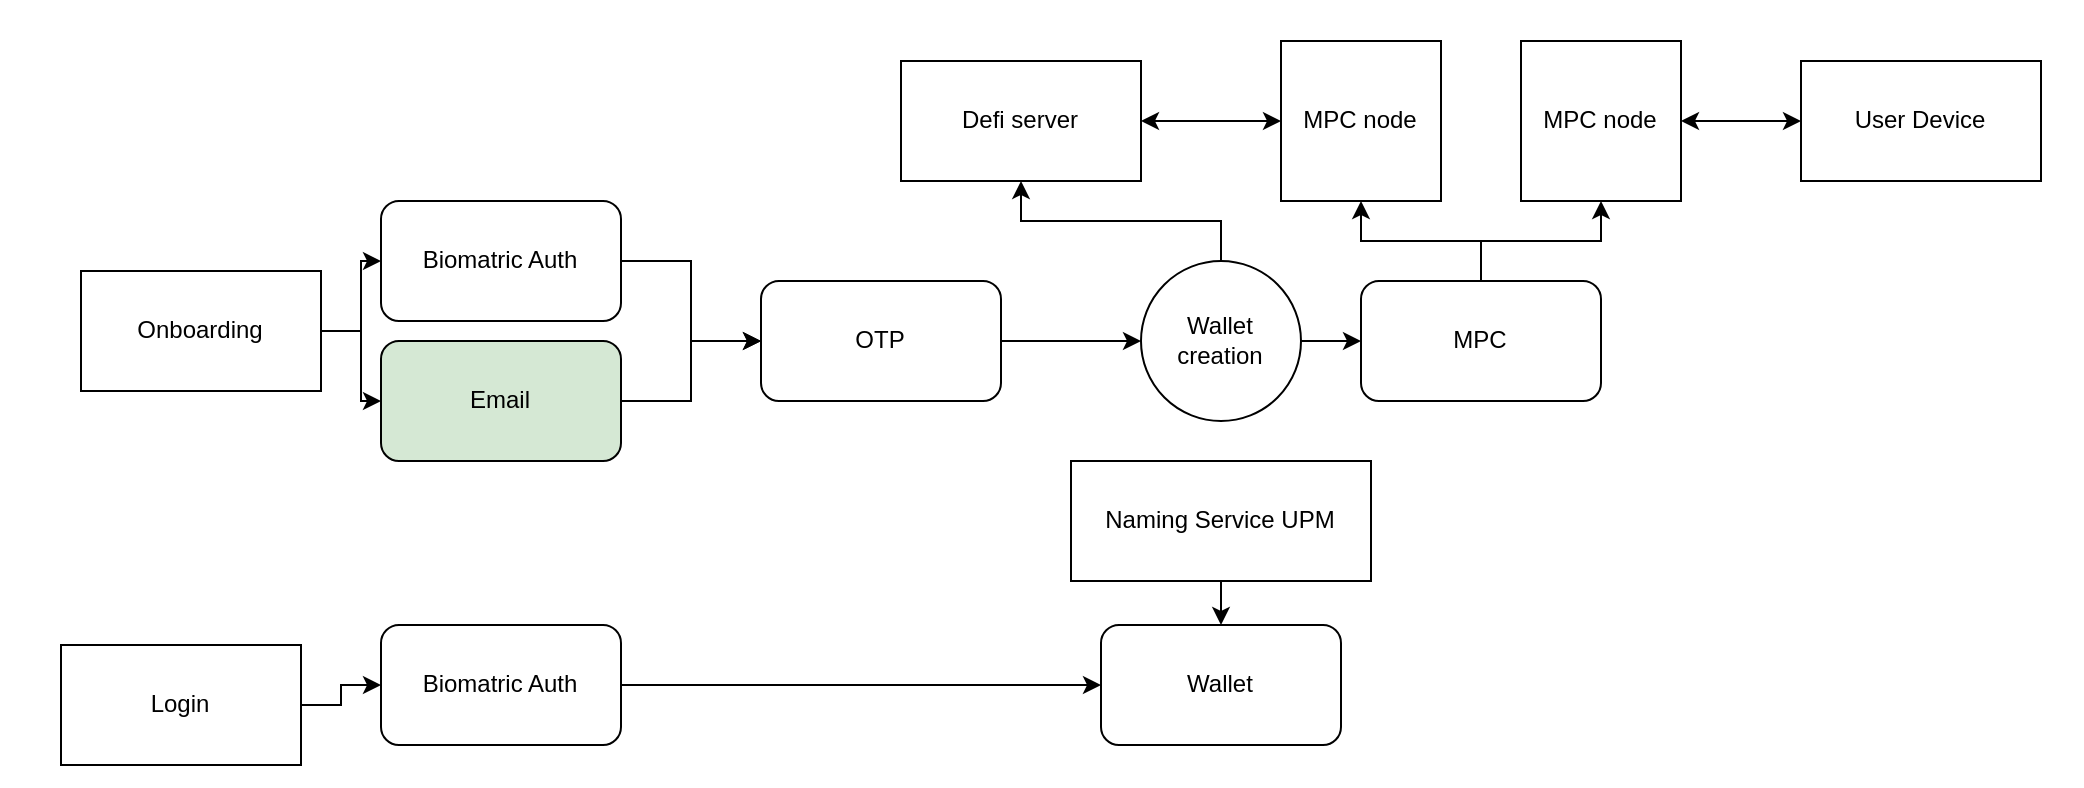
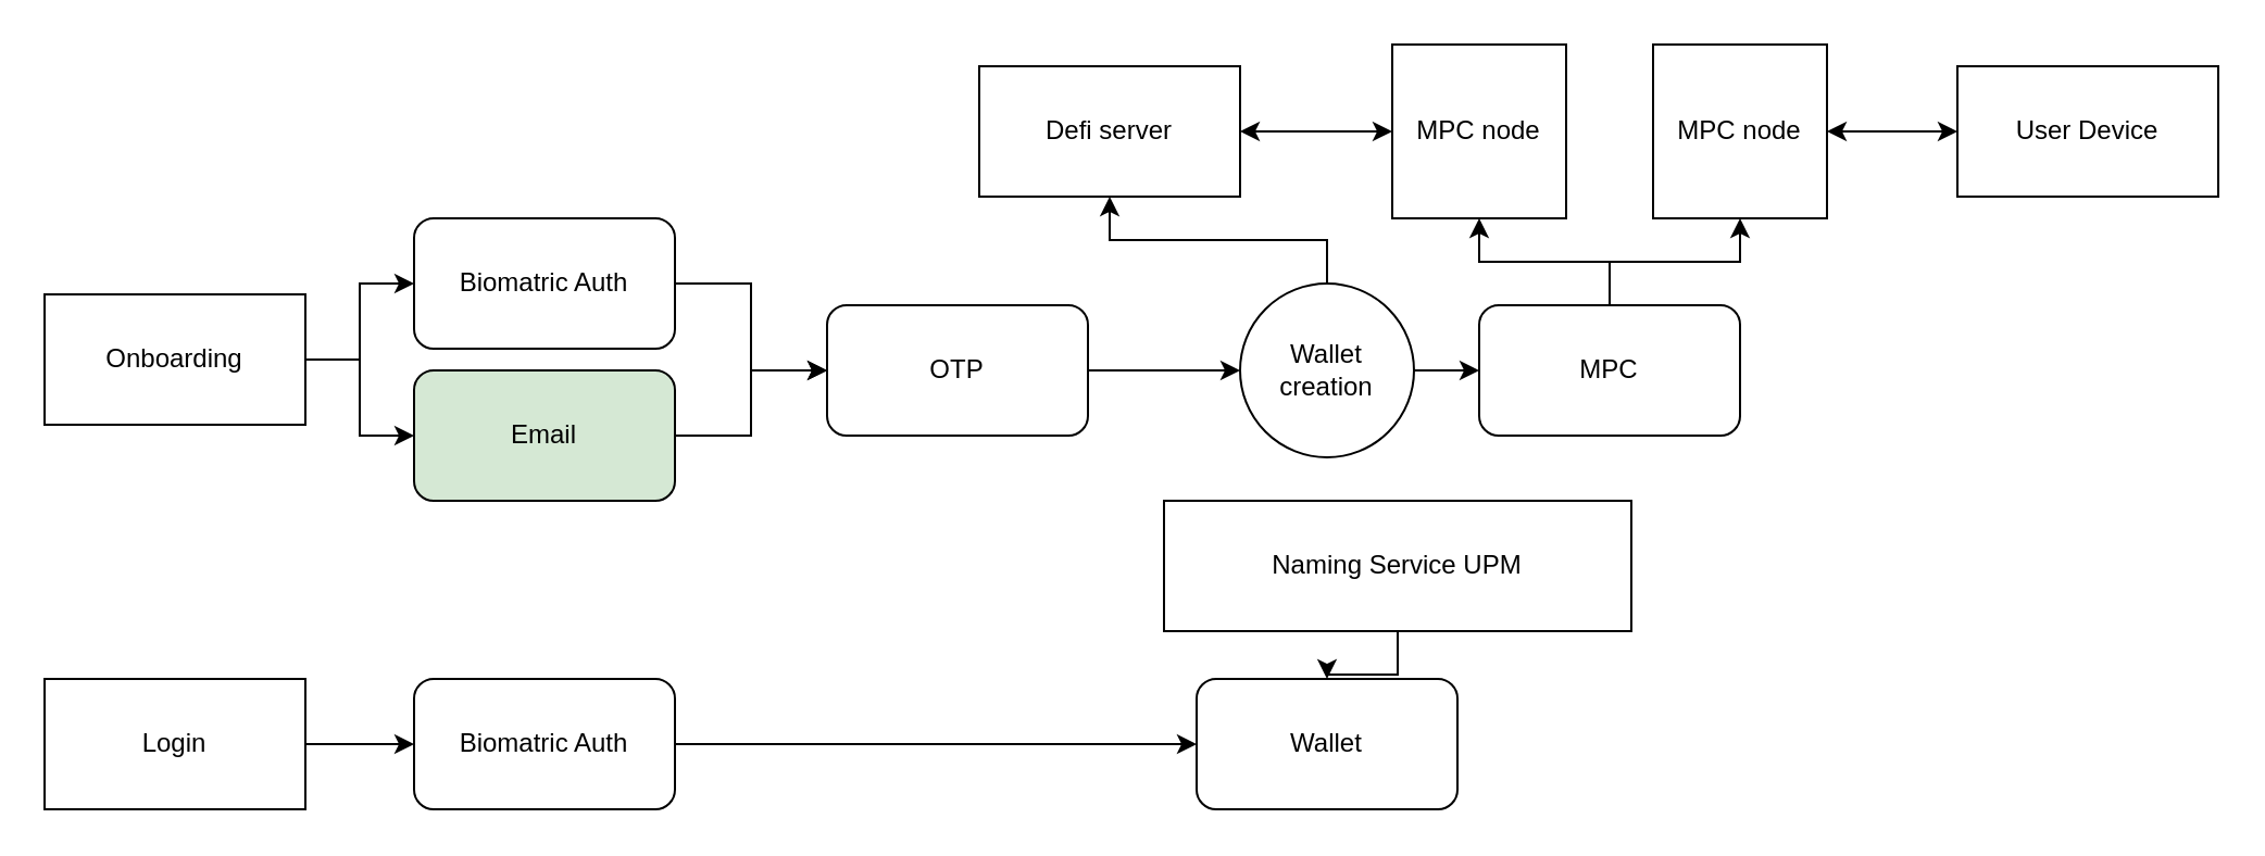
  <mxCell id="0" />
  <mxCell id="1" parent="0" />
  <mxCell id="2" style="edgeStyle=orthogonalEdgeStyle;rounded=0;orthogonalLoop=1;jettySize=auto;html=1;entryX=0;entryY=0.5;entryDx=0;entryDy=0;" edge="1" parent="1" source="4" target="8"><mxGeometry relative="1" as="geometry" /></mxCell>
  <mxCell id="3" style="edgeStyle=orthogonalEdgeStyle;rounded=0;orthogonalLoop=1;jettySize=auto;html=1;entryX=0;entryY=0.5;entryDx=0;entryDy=0;" edge="1" parent="1" source="4" target="6"><mxGeometry relative="1" as="geometry" /></mxCell>
- <mxCell id="4" value="Onboarding" style="rounded=0;whiteSpace=wrap;html=1;" vertex="1" parent="1"><mxGeometry x="40" y="135" width="120" height="60" as="geometry" /></mxCell>
+ <mxCell id="4" value="Onboarding" style="rounded=0;whiteSpace=wrap;html=1;" vertex="1" parent="1"><mxGeometry x="20" y="135" width="120" height="60" as="geometry" /></mxCell>
  <mxCell id="5" style="edgeStyle=orthogonalEdgeStyle;rounded=0;orthogonalLoop=1;jettySize=auto;html=1;entryX=0;entryY=0.5;entryDx=0;entryDy=0;" edge="1" parent="1" source="6" target="10"><mxGeometry relative="1" as="geometry" /></mxCell>
  <mxCell id="6" value="Email" style="rounded=1;whiteSpace=wrap;html=1;fillColor=#d5e8d4;" vertex="1" parent="1"><mxGeometry x="190" y="170" width="120" height="60" as="geometry" /></mxCell>
  <mxCell id="7" style="edgeStyle=orthogonalEdgeStyle;rounded=0;orthogonalLoop=1;jettySize=auto;html=1;entryX=0;entryY=0.5;entryDx=0;entryDy=0;" edge="1" parent="1" source="8" target="10"><mxGeometry relative="1" as="geometry" /></mxCell>
  <mxCell id="8" value="Biomatric Auth" style="rounded=1;whiteSpace=wrap;html=1;" vertex="1" parent="1"><mxGeometry x="190" y="100" width="120" height="60" as="geometry" /></mxCell>
  <mxCell id="9" style="edgeStyle=orthogonalEdgeStyle;rounded=0;orthogonalLoop=1;jettySize=auto;html=1;" edge="1" parent="1" source="10" target="13"><mxGeometry relative="1" as="geometry" /></mxCell>
  <mxCell id="10" value="OTP" style="rounded=1;whiteSpace=wrap;html=1;" vertex="1" parent="1"><mxGeometry x="380" y="140" width="120" height="60" as="geometry" /></mxCell>
  <mxCell id="11" value="" style="edgeStyle=orthogonalEdgeStyle;rounded=0;orthogonalLoop=1;jettySize=auto;html=1;" edge="1" parent="1" source="13" target="16"><mxGeometry relative="1" as="geometry" /></mxCell>
  <mxCell id="12" value="" style="edgeStyle=orthogonalEdgeStyle;rounded=0;orthogonalLoop=1;jettySize=auto;html=1;" edge="1" parent="1" source="13" target="22"><mxGeometry relative="1" as="geometry" /></mxCell>
  <mxCell id="13" value="Wallet&lt;br&gt;creation" style="ellipse;whiteSpace=wrap;html=1;aspect=fixed;" vertex="1" parent="1"><mxGeometry x="570" y="130" width="80" height="80" as="geometry" /></mxCell>
  <mxCell id="14" style="edgeStyle=orthogonalEdgeStyle;rounded=0;orthogonalLoop=1;jettySize=auto;html=1;entryX=0.5;entryY=1;entryDx=0;entryDy=0;" edge="1" parent="1" source="16" target="18"><mxGeometry relative="1" as="geometry" /></mxCell>
  <mxCell id="15" style="edgeStyle=orthogonalEdgeStyle;rounded=0;orthogonalLoop=1;jettySize=auto;html=1;entryX=0.5;entryY=1;entryDx=0;entryDy=0;" edge="1" parent="1" source="16" target="20"><mxGeometry relative="1" as="geometry" /></mxCell>
  <mxCell id="16" value="MPC" style="rounded=1;whiteSpace=wrap;html=1;" vertex="1" parent="1"><mxGeometry x="680" y="140" width="120" height="60" as="geometry" /></mxCell>
  <mxCell id="17" value="" style="edgeStyle=orthogonalEdgeStyle;rounded=0;orthogonalLoop=1;jettySize=auto;html=1;startArrow=classic;startFill=1;" edge="1" parent="1" source="18" target="22"><mxGeometry relative="1" as="geometry" /></mxCell>
  <mxCell id="18" value="MPC node" style="whiteSpace=wrap;html=1;aspect=fixed;" vertex="1" parent="1"><mxGeometry x="640" y="20" width="80" height="80" as="geometry" /></mxCell>
  <mxCell id="19" value="" style="edgeStyle=orthogonalEdgeStyle;rounded=0;orthogonalLoop=1;jettySize=auto;html=1;startArrow=classic;startFill=1;" edge="1" parent="1" source="20" target="21"><mxGeometry relative="1" as="geometry" /></mxCell>
  <mxCell id="20" value="MPC node" style="whiteSpace=wrap;html=1;aspect=fixed;" vertex="1" parent="1"><mxGeometry x="760" y="20" width="80" height="80" as="geometry" /></mxCell>
  <mxCell id="21" value="User Device" style="whiteSpace=wrap;html=1;" vertex="1" parent="1"><mxGeometry x="900" y="30" width="120" height="60" as="geometry" /></mxCell>
  <mxCell id="22" value="Defi server" style="whiteSpace=wrap;html=1;" vertex="1" parent="1"><mxGeometry x="450" y="30" width="120" height="60" as="geometry" /></mxCell>
  <mxCell id="23" value="" style="edgeStyle=orthogonalEdgeStyle;rounded=0;orthogonalLoop=1;jettySize=auto;html=1;" edge="1" parent="1" source="24" target="26"><mxGeometry relative="1" as="geometry" /></mxCell>
- <mxCell id="24" value="Login" style="rounded=0;whiteSpace=wrap;html=1;" vertex="1" parent="1"><mxGeometry x="30" y="322" width="120" height="60" as="geometry" /></mxCell>
+ <mxCell id="24" value="Login" style="rounded=0;whiteSpace=wrap;html=1;" vertex="1" parent="1"><mxGeometry x="20" y="312" width="120" height="60" as="geometry" /></mxCell>
  <mxCell id="25" style="edgeStyle=orthogonalEdgeStyle;rounded=0;orthogonalLoop=1;jettySize=auto;html=1;" edge="1" parent="1" source="26" target="27"><mxGeometry relative="1" as="geometry" /></mxCell>
  <mxCell id="26" value="Biomatric Auth" style="rounded=1;whiteSpace=wrap;html=1;" vertex="1" parent="1"><mxGeometry x="190" y="312" width="120" height="60" as="geometry" /></mxCell>
  <mxCell id="27" value="Wallet" style="rounded=1;whiteSpace=wrap;html=1;" vertex="1" parent="1"><mxGeometry x="550" y="312" width="120" height="60" as="geometry" /></mxCell>
  <mxCell id="28" value="" style="edgeStyle=orthogonalEdgeStyle;rounded=0;orthogonalLoop=1;jettySize=auto;html=1;" edge="1" parent="1" source="29" target="27"><mxGeometry relative="1" as="geometry" /></mxCell>
- <mxCell id="29" value="Naming Service UPM" style="rounded=0;whiteSpace=wrap;html=1;" vertex="1" parent="1"><mxGeometry x="535" y="230" width="150" height="60" as="geometry" /></mxCell>
+ <mxCell id="29" value="Naming Service UPM" style="rounded=0;whiteSpace=wrap;html=1;" vertex="1" parent="1"><mxGeometry x="535" y="230" width="215" height="60" as="geometry" /></mxCell>
